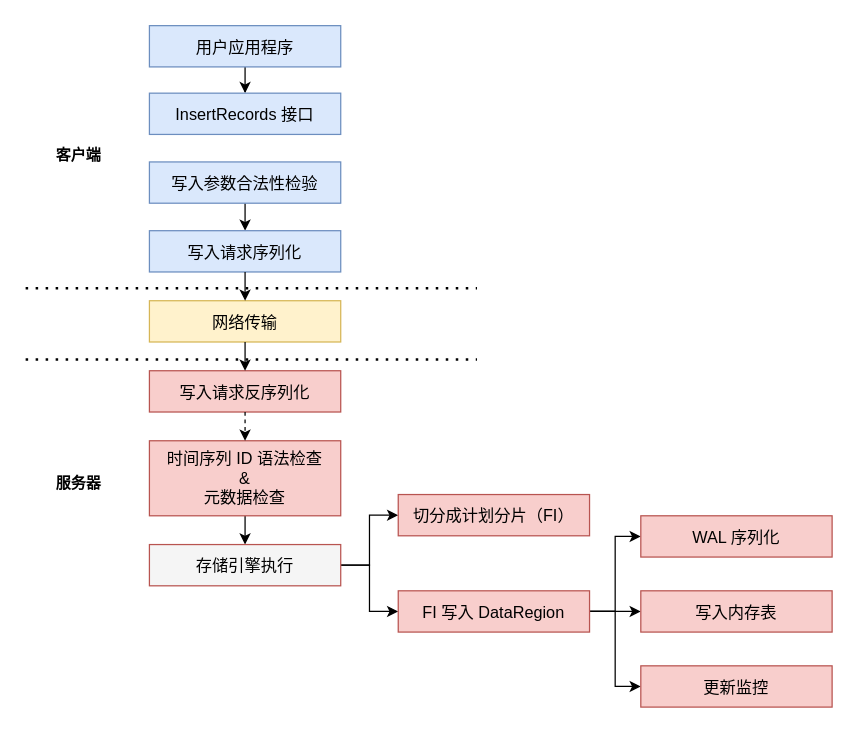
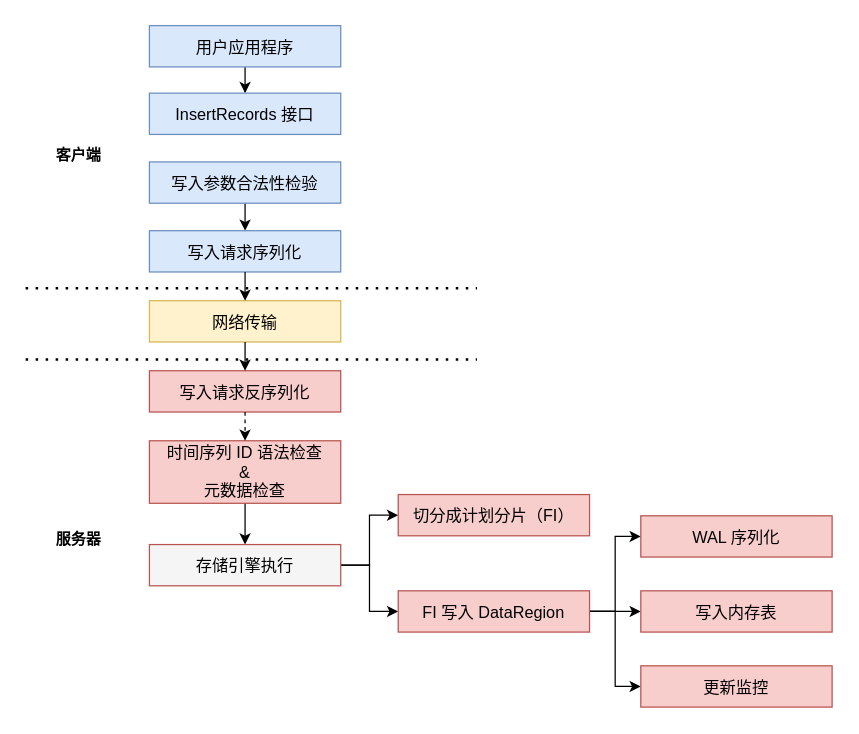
  <mxCell id="0" />
  <mxCell id="1" parent="0" />
  <mxCell id="2" style="edgeStyle=orthogonalEdgeStyle;rounded=0;orthogonalLoop=1;jettySize=auto;html=1;entryX=0.5;entryY=0;entryDx=0;entryDy=0;fillColor=#dae8fc;strokeColor=#000000;" edge="1" parent="1" source="3" target="4"><mxGeometry relative="1" as="geometry" /></mxCell>
  <mxCell id="3" value="&lt;font style=&quot;font-size: 13px;&quot;&gt;用户应用程序&lt;/font&gt;" style="rounded=0;whiteSpace=wrap;html=1;fillColor=#dae8fc;strokeColor=#6c8ebf;" vertex="1" parent="1"><mxGeometry x="119" y="20" width="153" height="33" as="geometry" /></mxCell>
  <mxCell id="4" value="&lt;font style=&quot;font-size: 13px;&quot;&gt;InsertRecords 接口&lt;/font&gt;" style="rounded=0;whiteSpace=wrap;html=1;fillColor=#dae8fc;strokeColor=#6c8ebf;" vertex="1" parent="1"><mxGeometry x="119" y="74" width="153" height="33" as="geometry" /></mxCell>
  <mxCell id="5" style="edgeStyle=orthogonalEdgeStyle;rounded=0;orthogonalLoop=1;jettySize=auto;html=1;entryX=0.5;entryY=0;entryDx=0;entryDy=0;fillColor=#dae8fc;strokeColor=#000000;" edge="1" parent="1" source="6" target="7"><mxGeometry relative="1" as="geometry" /></mxCell>
  <mxCell id="6" value="&lt;span style=&quot;font-size: 13px;&quot;&gt;写入参数合法性检验&lt;/span&gt;" style="rounded=0;whiteSpace=wrap;html=1;fillColor=#dae8fc;strokeColor=#6c8ebf;" vertex="1" parent="1"><mxGeometry x="119" y="129" width="153" height="33" as="geometry" /></mxCell>
  <mxCell id="7" value="&lt;span style=&quot;font-size: 13px;&quot;&gt;写入请求序列化&lt;/span&gt;" style="rounded=0;whiteSpace=wrap;html=1;fillColor=#dae8fc;strokeColor=#6c8ebf;" vertex="1" parent="1"><mxGeometry x="119" y="184" width="153" height="33" as="geometry" /></mxCell>
  <mxCell id="8" value="&lt;span style=&quot;font-size: 13px;&quot;&gt;网络传输&lt;/span&gt;" style="rounded=0;whiteSpace=wrap;html=1;fillColor=#fff2cc;strokeColor=#d6b656;" vertex="1" parent="1"><mxGeometry x="119" y="240" width="153" height="33" as="geometry" /></mxCell>
  <mxCell id="9" value="&lt;span style=&quot;font-size: 13px;&quot;&gt;写入请求反序列化&lt;/span&gt;" style="rounded=0;whiteSpace=wrap;html=1;fillColor=#f8cecc;strokeColor=#b85450;" vertex="1" parent="1"><mxGeometry x="119" y="296" width="153" height="33" as="geometry" /></mxCell>
  <mxCell id="10" style="edgeStyle=orthogonalEdgeStyle;rounded=0;orthogonalLoop=1;jettySize=auto;html=1;entryX=0.5;entryY=0;entryDx=0;entryDy=0;" edge="1" parent="1" source="11" target="14"><mxGeometry relative="1" as="geometry" /></mxCell>
- <mxCell id="11" value="&lt;span style=&quot;font-size: 13px;&quot;&gt;时间序列 ID 语法检查&lt;br&gt;&amp;amp;&lt;br&gt;元数据检查&lt;br&gt;&lt;/span&gt;" style="rounded=0;whiteSpace=wrap;html=1;fillColor=#f8cecc;strokeColor=#b85450;" vertex="1" parent="1"><mxGeometry x="119" y="352" width="153" height="60" as="geometry" /></mxCell>
+ <mxCell id="11" value="&lt;span style=&quot;font-size: 13px;&quot;&gt;时间序列 ID 语法检查&lt;br&gt;&amp;amp;&lt;br&gt;元数据检查&lt;br&gt;&lt;/span&gt;" style="rounded=0;whiteSpace=wrap;html=1;fillColor=#f8cecc;strokeColor=#b85450;" vertex="1" parent="1"><mxGeometry x="119" y="352" width="153" height="50" as="geometry" /></mxCell>
  <mxCell id="12" style="edgeStyle=orthogonalEdgeStyle;rounded=0;orthogonalLoop=1;jettySize=auto;html=1;entryX=0;entryY=0.5;entryDx=0;entryDy=0;" edge="1" parent="1" source="14" target="15"><mxGeometry relative="1" as="geometry" /></mxCell>
  <mxCell id="13" style="edgeStyle=orthogonalEdgeStyle;rounded=0;orthogonalLoop=1;jettySize=auto;html=1;entryX=0;entryY=0.5;entryDx=0;entryDy=0;" edge="1" parent="1" source="14" target="19"><mxGeometry relative="1" as="geometry" /></mxCell>
  <mxCell id="14" value="&lt;span style=&quot;font-size: 13px;&quot;&gt;存储引擎执行&lt;/span&gt;" style="rounded=0;whiteSpace=wrap;html=1;fillColor=#f5f5f5;strokeColor=#b85450;" vertex="1" parent="1"><mxGeometry x="119" y="435" width="153" height="33" as="geometry" /></mxCell>
  <mxCell id="15" value="&lt;span style=&quot;font-size: 13px;&quot;&gt;切分成计划分片（FI）&lt;/span&gt;" style="rounded=0;whiteSpace=wrap;html=1;fillColor=#f8cecc;strokeColor=#b85450;" vertex="1" parent="1"><mxGeometry x="318" y="395" width="153" height="33" as="geometry" /></mxCell>
  <mxCell id="16" style="edgeStyle=orthogonalEdgeStyle;rounded=0;orthogonalLoop=1;jettySize=auto;html=1;entryX=0;entryY=0.5;entryDx=0;entryDy=0;fillColor=#f8cecc;strokeColor=#000000;" edge="1" parent="1" source="19" target="20"><mxGeometry relative="1" as="geometry" /></mxCell>
  <mxCell id="17" style="edgeStyle=orthogonalEdgeStyle;rounded=0;orthogonalLoop=1;jettySize=auto;html=1;fillColor=#f8cecc;strokeColor=#000000;" edge="1" parent="1" source="19" target="21"><mxGeometry relative="1" as="geometry" /></mxCell>
  <mxCell id="18" style="edgeStyle=orthogonalEdgeStyle;rounded=0;orthogonalLoop=1;jettySize=auto;html=1;entryX=0;entryY=0.5;entryDx=0;entryDy=0;fillColor=#f8cecc;strokeColor=#000000;" edge="1" parent="1" source="19" target="22"><mxGeometry relative="1" as="geometry" /></mxCell>
  <mxCell id="19" value="&lt;span style=&quot;font-size: 13px;&quot;&gt;FI 写入 DataRegion&lt;/span&gt;" style="rounded=0;whiteSpace=wrap;html=1;fillColor=#f8cecc;strokeColor=#b85450;" vertex="1" parent="1"><mxGeometry x="318" y="472" width="153" height="33" as="geometry" /></mxCell>
  <mxCell id="20" value="&lt;span style=&quot;font-size: 13px;&quot;&gt;WAL 序列化&lt;/span&gt;" style="rounded=0;whiteSpace=wrap;html=1;fillColor=#f8cecc;strokeColor=#b85450;" vertex="1" parent="1"><mxGeometry x="512" y="412" width="153" height="33" as="geometry" /></mxCell>
  <mxCell id="21" value="&lt;span style=&quot;font-size: 13px;&quot;&gt;写入内存表&lt;/span&gt;" style="rounded=0;whiteSpace=wrap;html=1;fillColor=#f8cecc;strokeColor=#b85450;" vertex="1" parent="1"><mxGeometry x="512" y="472" width="153" height="33" as="geometry" /></mxCell>
  <mxCell id="22" value="&lt;span style=&quot;font-size: 13px;&quot;&gt;更新监控&lt;/span&gt;" style="rounded=0;whiteSpace=wrap;html=1;fillColor=#f8cecc;strokeColor=#b85450;" vertex="1" parent="1"><mxGeometry x="512" y="532" width="153" height="33" as="geometry" /></mxCell>
  <mxCell id="23" value="" style="endArrow=none;dashed=1;html=1;dashPattern=1 3;strokeWidth=2;rounded=0;" edge="1" parent="1"><mxGeometry width="50" height="50" relative="1" as="geometry"><mxPoint x="20" y="230" as="sourcePoint" /><mxPoint x="381" y="230" as="targetPoint" /></mxGeometry></mxCell>
  <mxCell id="24" value="&lt;b&gt;客户端&lt;/b&gt;" style="text;html=1;align=center;verticalAlign=middle;resizable=0;points=[];autosize=1;strokeColor=none;fillColor=none;" vertex="1" parent="1"><mxGeometry x="35" y="111" width="54" height="26" as="geometry" /></mxCell>
- <mxCell id="25" value="&lt;b&gt;服务器&lt;/b&gt;" style="text;html=1;align=center;verticalAlign=middle;resizable=0;points=[];autosize=1;strokeColor=none;fillColor=none;" vertex="1" parent="1"><mxGeometry x="35" y="373" width="54" height="26" as="geometry" /></mxCell>
+ <mxCell id="25" value="&lt;b&gt;服务器&lt;/b&gt;" style="text;html=1;align=center;verticalAlign=middle;resizable=0;points=[];autosize=1;strokeColor=none;fillColor=none;" vertex="1" parent="1"><mxGeometry x="35" y="418" width="54" height="26" as="geometry" /></mxCell>
  <mxCell id="26" value="" style="endArrow=classic;html=1;rounded=0;exitX=0.5;exitY=1;exitDx=0;exitDy=0;entryX=0.5;entryY=0;entryDx=0;entryDy=0;" edge="1" parent="1" source="7" target="8"><mxGeometry width="50" height="50" relative="1" as="geometry"><mxPoint x="425" y="347" as="sourcePoint" /><mxPoint x="475" y="297" as="targetPoint" /></mxGeometry></mxCell>
  <mxCell id="27" value="" style="endArrow=classic;html=1;rounded=0;exitX=0.5;exitY=1;exitDx=0;exitDy=0;entryX=0.5;entryY=0;entryDx=0;entryDy=0;" edge="1" parent="1" source="8" target="9"><mxGeometry width="50" height="50" relative="1" as="geometry"><mxPoint x="425" y="347" as="sourcePoint" /><mxPoint x="475" y="297" as="targetPoint" /></mxGeometry></mxCell>
  <mxCell id="28" value="" style="endArrow=classic;html=1;rounded=0;exitX=0.5;exitY=1;exitDx=0;exitDy=0;entryX=0.5;entryY=0;entryDx=0;entryDy=0;dashed=1;" edge="1" parent="1" source="9" target="11"><mxGeometry width="50" height="50" relative="1" as="geometry"><mxPoint x="425" y="347" as="sourcePoint" /><mxPoint x="475" y="297" as="targetPoint" /></mxGeometry></mxCell>
  <mxCell id="29" value="" style="endArrow=none;dashed=1;html=1;dashPattern=1 3;strokeWidth=2;rounded=0;" edge="1" parent="1"><mxGeometry width="50" height="50" relative="1" as="geometry"><mxPoint x="20" y="287" as="sourcePoint" /><mxPoint x="381" y="287" as="targetPoint" /></mxGeometry></mxCell>
